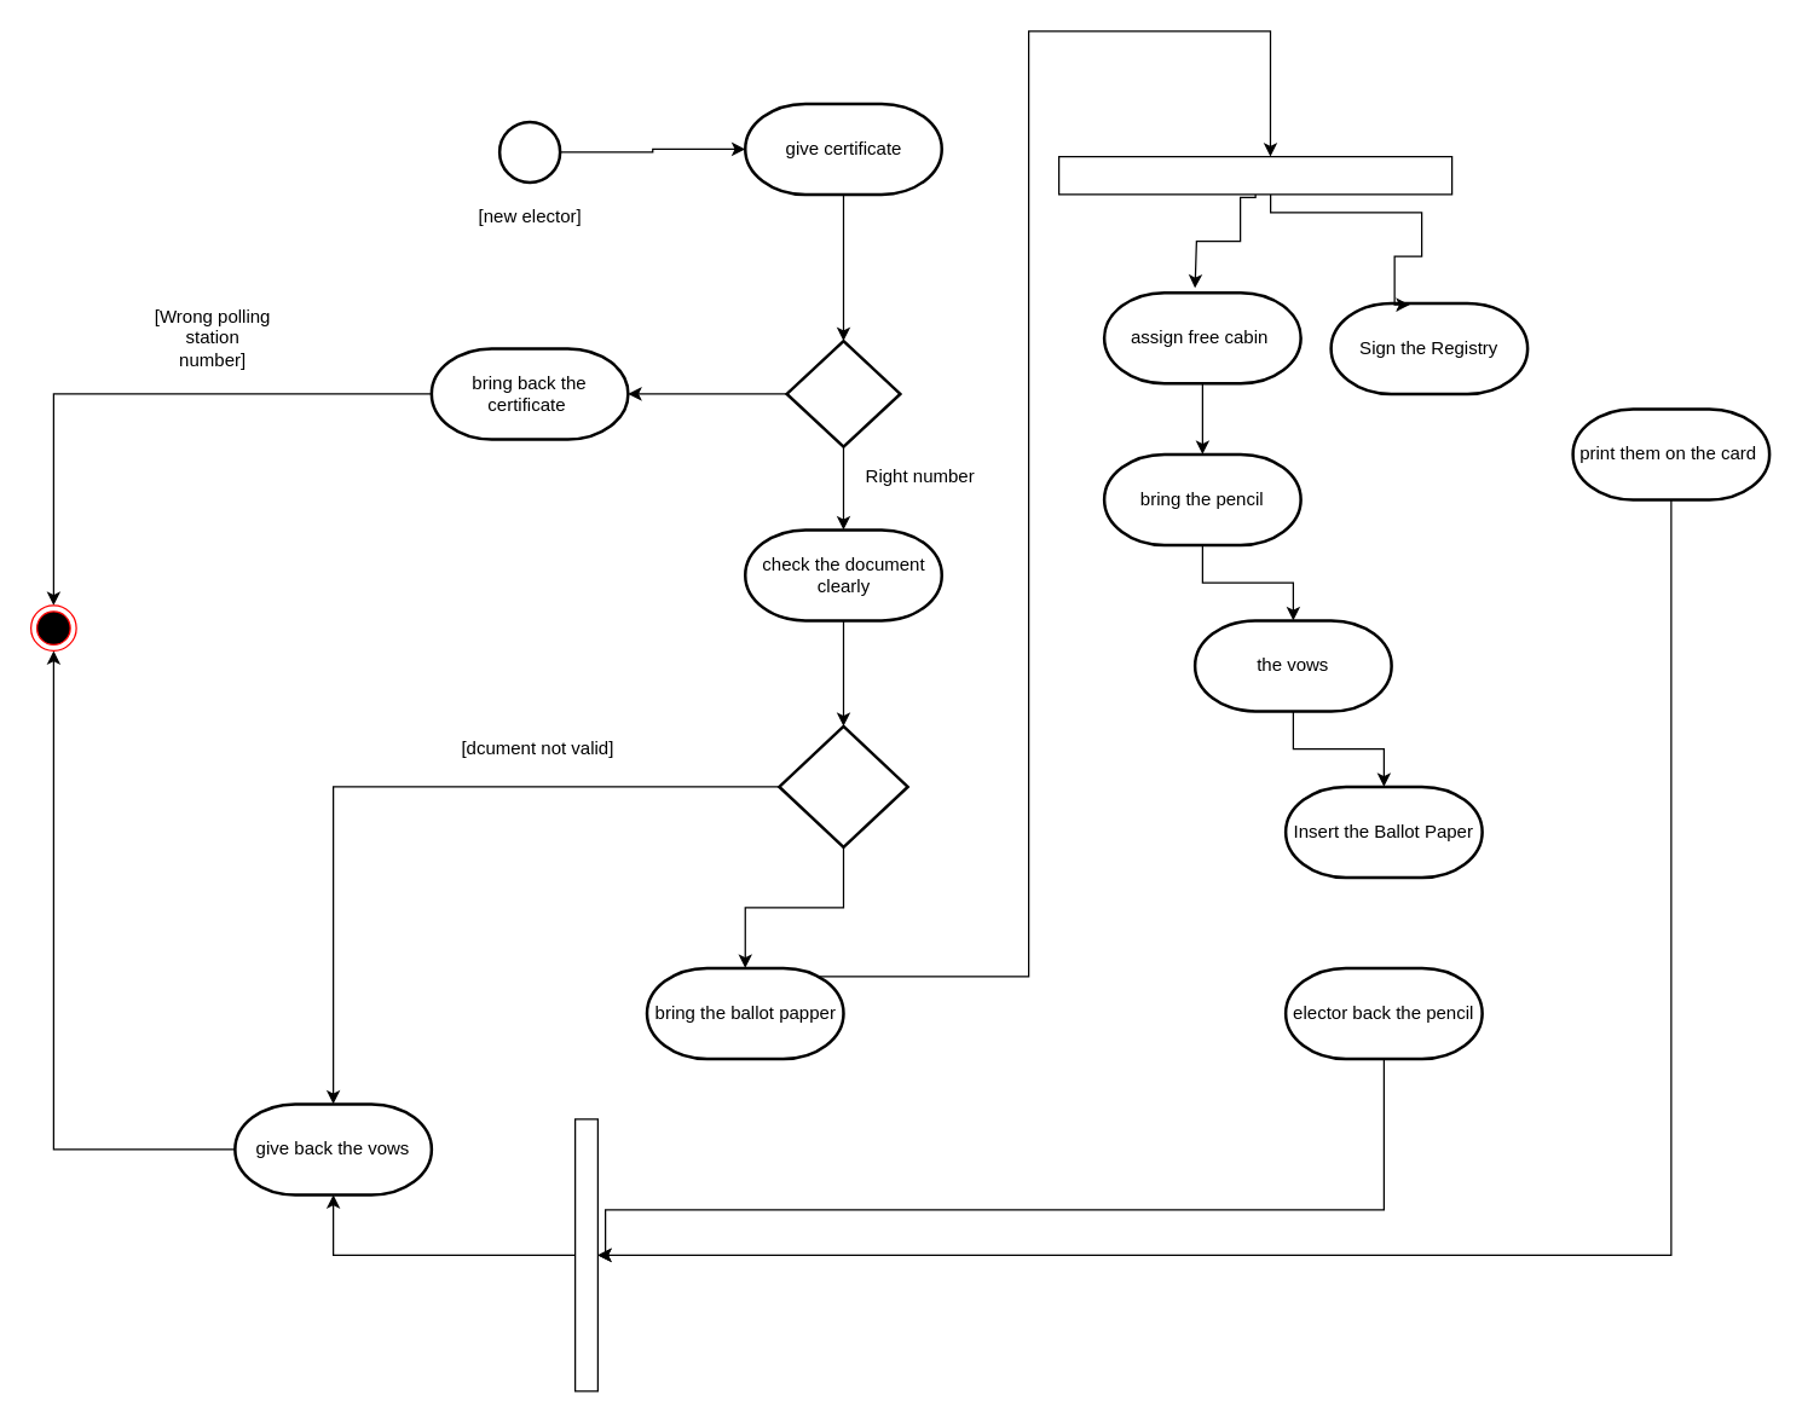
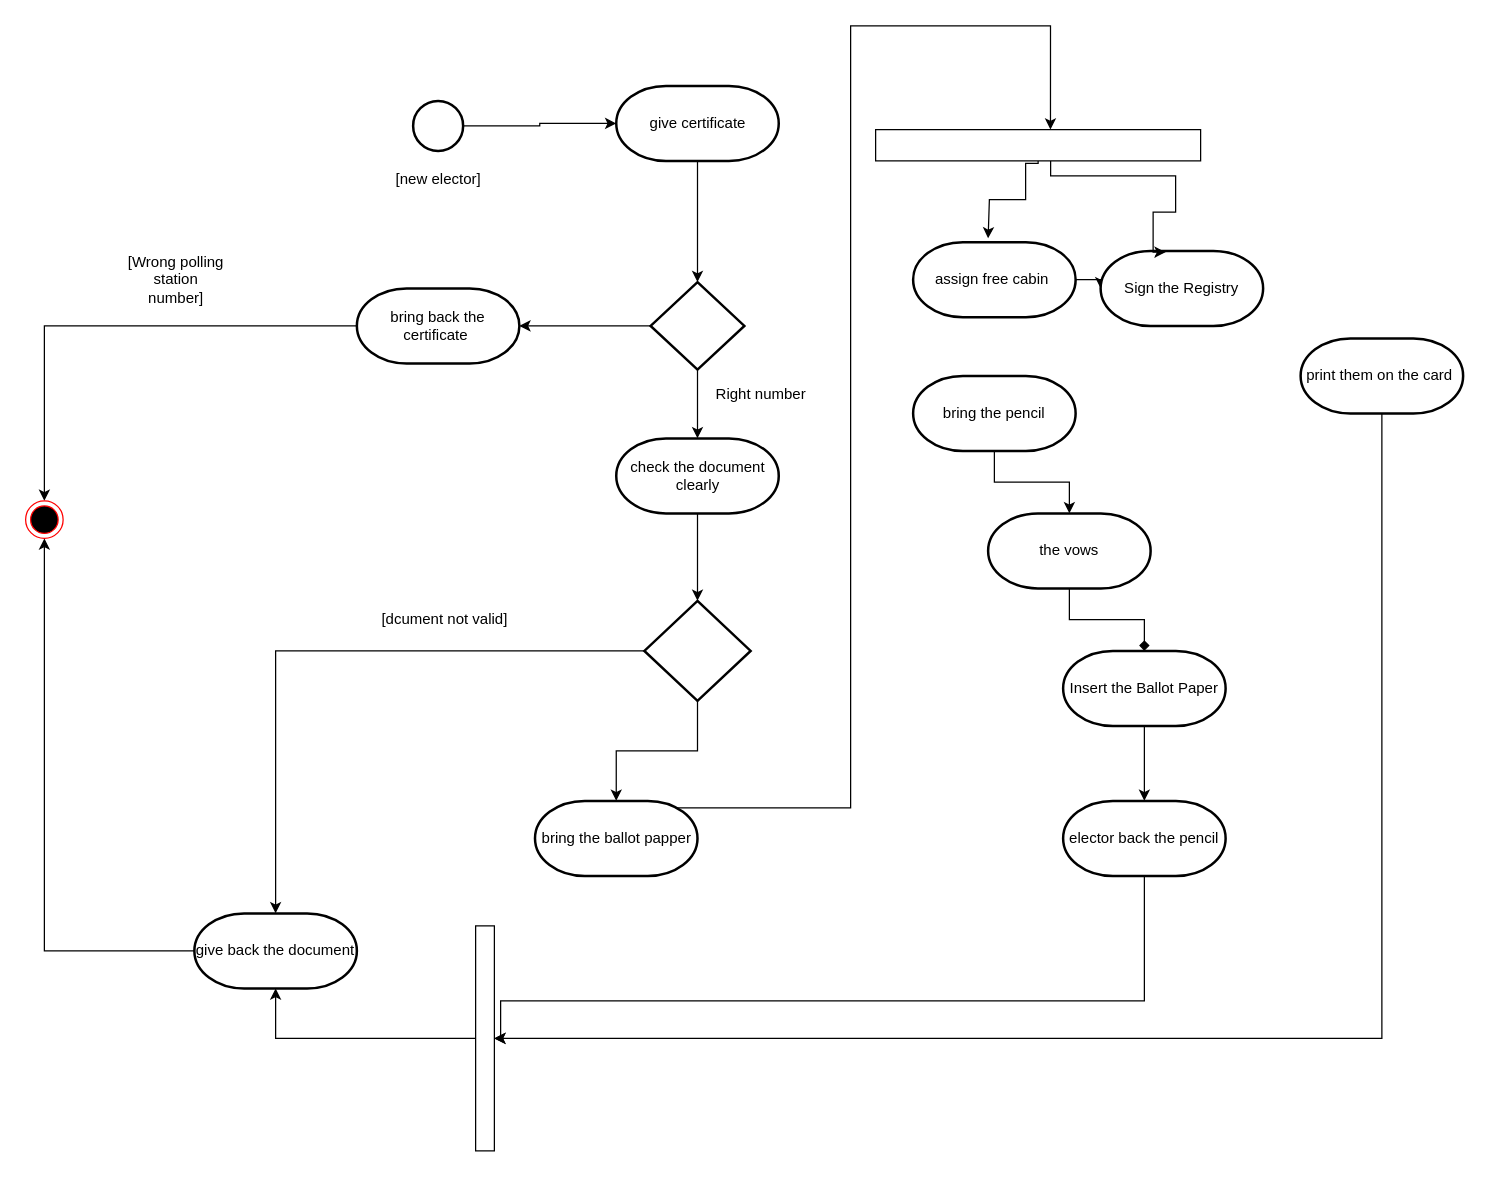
  <mxCell id="0" />
  <mxCell id="1" parent="0" />
  <mxCell id="2" value="" style="strokeWidth=2;html=1;shape=mxgraph.flowchart.start_2;whiteSpace=wrap;" vertex="1" parent="1"><mxGeometry x="330" y="80" width="40" height="40" as="geometry" /></mxCell>
  <mxCell id="3" value="[new elector]" style="text;html=1;align=center;verticalAlign=middle;resizable=0;points=[];autosize=1;strokeColor=none;fillColor=none;" vertex="1" parent="1"><mxGeometry x="305" y="128" width="90" height="30" as="geometry" /></mxCell>
  <mxCell id="4" value="" style="edgeStyle=orthogonalEdgeStyle;rounded=0;orthogonalLoop=1;jettySize=auto;html=1;" edge="1" parent="1" source="5" target="8"><mxGeometry relative="1" as="geometry" /></mxCell>
  <mxCell id="5" value="give certificate" style="strokeWidth=2;html=1;shape=mxgraph.flowchart.terminator;whiteSpace=wrap;" vertex="1" parent="1"><mxGeometry x="492.5" y="68" width="130" height="60" as="geometry" /></mxCell>
  <mxCell id="6" value="" style="edgeStyle=orthogonalEdgeStyle;rounded=0;orthogonalLoop=1;jettySize=auto;html=1;" edge="1" parent="1" source="8" target="10"><mxGeometry relative="1" as="geometry" /></mxCell>
  <mxCell id="7" style="edgeStyle=orthogonalEdgeStyle;rounded=0;orthogonalLoop=1;jettySize=auto;html=1;" edge="1" parent="1" source="8" target="12"><mxGeometry relative="1" as="geometry" /></mxCell>
  <mxCell id="8" value="" style="rhombus;whiteSpace=wrap;html=1;strokeWidth=2;" vertex="1" parent="1"><mxGeometry x="520" y="225" width="75" height="70" as="geometry" /></mxCell>
  <mxCell id="9" value="" style="edgeStyle=orthogonalEdgeStyle;rounded=0;orthogonalLoop=1;jettySize=auto;html=1;" edge="1" parent="1" source="10" target="14"><mxGeometry relative="1" as="geometry" /></mxCell>
  <mxCell id="10" value="check the document clearly" style="strokeWidth=2;html=1;shape=mxgraph.flowchart.terminator;whiteSpace=wrap;" vertex="1" parent="1"><mxGeometry x="492.5" y="350" width="130" height="60" as="geometry" /></mxCell>
  <mxCell id="11" style="edgeStyle=orthogonalEdgeStyle;rounded=0;orthogonalLoop=1;jettySize=auto;html=1;entryX=0.5;entryY=0;entryDx=0;entryDy=0;" edge="1" parent="1" source="12" target="21"><mxGeometry relative="1" as="geometry" /></mxCell>
  <mxCell id="12" value="bring back the certificate&amp;nbsp;" style="strokeWidth=2;html=1;shape=mxgraph.flowchart.terminator;whiteSpace=wrap;" vertex="1" parent="1"><mxGeometry x="285" y="230" width="130" height="60" as="geometry" /></mxCell>
  <mxCell id="13" value="" style="edgeStyle=orthogonalEdgeStyle;rounded=0;orthogonalLoop=1;jettySize=auto;html=1;" edge="1" parent="1" source="14" target="16"><mxGeometry relative="1" as="geometry" /></mxCell>
  <mxCell id="14" value="" style="rhombus;whiteSpace=wrap;html=1;strokeWidth=2;" vertex="1" parent="1"><mxGeometry x="515" y="480" width="85" height="80" as="geometry" /></mxCell>
  <mxCell id="15" style="edgeStyle=orthogonalEdgeStyle;rounded=0;orthogonalLoop=1;jettySize=auto;html=1;entryX=0;entryY=0.462;entryDx=0;entryDy=0;entryPerimeter=0;" edge="1" parent="1" target="27"><mxGeometry relative="1" as="geometry"><mxPoint x="529.995" y="645.55" as="sourcePoint" /><mxPoint x="690" y="20" as="targetPoint" /><Array as="points"><mxPoint x="680" y="646" /><mxPoint x="680" y="20" /><mxPoint x="840" y="20" /></Array></mxGeometry></mxCell>
  <mxCell id="16" value="bring the ballot papper" style="strokeWidth=2;html=1;shape=mxgraph.flowchart.terminator;whiteSpace=wrap;" vertex="1" parent="1"><mxGeometry x="427.5" y="640" width="130" height="60" as="geometry" /></mxCell>
  <mxCell id="17" style="edgeStyle=orthogonalEdgeStyle;rounded=0;orthogonalLoop=1;jettySize=auto;html=1;entryX=0.5;entryY=1;entryDx=0;entryDy=0;" edge="1" parent="1" source="18" target="21"><mxGeometry relative="1" as="geometry" /></mxCell>
- <mxCell id="18" value="give back the vows" style="strokeWidth=2;html=1;shape=mxgraph.flowchart.terminator;whiteSpace=wrap;" vertex="1" parent="1"><mxGeometry x="155" y="730" width="130" height="60" as="geometry" /></mxCell>
+ <mxCell id="18" value="give back the document" style="strokeWidth=2;html=1;shape=mxgraph.flowchart.terminator;whiteSpace=wrap;" vertex="1" parent="1"><mxGeometry x="155" y="730" width="130" height="60" as="geometry" /></mxCell>
  <mxCell id="19" style="edgeStyle=orthogonalEdgeStyle;rounded=0;orthogonalLoop=1;jettySize=auto;html=1;entryX=0.5;entryY=0;entryDx=0;entryDy=0;entryPerimeter=0;" edge="1" parent="1" source="14" target="18"><mxGeometry relative="1" as="geometry" /></mxCell>
  <mxCell id="20" style="edgeStyle=orthogonalEdgeStyle;rounded=0;orthogonalLoop=1;jettySize=auto;html=1;entryX=0;entryY=0.5;entryDx=0;entryDy=0;entryPerimeter=0;" edge="1" parent="1" source="2" target="5"><mxGeometry relative="1" as="geometry" /></mxCell>
  <mxCell id="21" value="" style="ellipse;html=1;shape=endState;fillColor=#000000;strokeColor=#ff0000;" vertex="1" parent="1"><mxGeometry x="20" y="400" width="30" height="30" as="geometry" /></mxCell>
  <mxCell id="22" value="[dcument not valid]" style="text;html=1;align=center;verticalAlign=middle;resizable=0;points=[];autosize=1;strokeColor=none;fillColor=none;" vertex="1" parent="1"><mxGeometry x="295" y="480" width="120" height="30" as="geometry" /></mxCell>
  <mxCell id="23" value="[Wrong polling&lt;br&gt;&amp;nbsp;station&amp;nbsp;&lt;br&gt;number]" style="text;html=1;align=center;verticalAlign=middle;resizable=0;points=[];autosize=1;strokeColor=none;fillColor=none;" vertex="1" parent="1"><mxGeometry x="90" y="193" width="100" height="60" as="geometry" /></mxCell>
  <mxCell id="24" value="" style="html=1;points=[[0,0,0,0,5],[0,1,0,0,-5],[1,0,0,0,5],[1,1,0,0,-5]];perimeter=orthogonalPerimeter;outlineConnect=0;targetShapes=umlLifeline;portConstraint=eastwest;newEdgeStyle={&quot;curved&quot;:0,&quot;rounded&quot;:0};" vertex="1" parent="1"><mxGeometry x="380" y="740" width="15" height="180" as="geometry" /></mxCell>
  <mxCell id="25" style="edgeStyle=orthogonalEdgeStyle;rounded=0;orthogonalLoop=1;jettySize=auto;html=1;curved=0;entryX=0.5;entryY=1;entryDx=0;entryDy=0;entryPerimeter=0;" edge="1" parent="1" source="24" target="18"><mxGeometry relative="1" as="geometry" /></mxCell>
  <mxCell id="26" style="edgeStyle=orthogonalEdgeStyle;rounded=0;orthogonalLoop=1;jettySize=auto;html=1;curved=0;" edge="1" parent="1" source="27"><mxGeometry relative="1" as="geometry"><mxPoint x="790" y="190" as="targetPoint" /><Array as="points"><mxPoint x="830" y="130" /><mxPoint x="820" y="130" /><mxPoint x="820" y="159" /><mxPoint x="791" y="159" /><mxPoint x="791" y="190" /></Array></mxGeometry></mxCell>
  <mxCell id="27" value="" style="html=1;points=[[0,0,0,0,5],[0,1,0,0,-5],[1,0,0,0,5],[1,1,0,0,-5]];perimeter=orthogonalPerimeter;outlineConnect=0;targetShapes=umlLifeline;portConstraint=eastwest;newEdgeStyle={&quot;curved&quot;:0,&quot;rounded&quot;:0};direction=south;" vertex="1" parent="1"><mxGeometry x="700" y="103" width="260" height="25" as="geometry" /></mxCell>
- <mxCell id="28" value="" style="edgeStyle=orthogonalEdgeStyle;rounded=0;orthogonalLoop=1;jettySize=auto;html=1;" edge="1" parent="1" source="29" target="33"><mxGeometry relative="1" as="geometry" /></mxCell>
+ <mxCell id="28" value="" style="edgeStyle=orthogonalEdgeStyle;rounded=0;orthogonalLoop=1;jettySize=auto;html=1;" edge="1" parent="1" source="29" target="30"><mxGeometry relative="1" as="geometry" /></mxCell>
  <mxCell id="29" value="assign free cabin&amp;nbsp;" style="strokeWidth=2;html=1;shape=mxgraph.flowchart.terminator;whiteSpace=wrap;" vertex="1" parent="1"><mxGeometry x="730" y="193" width="130" height="60" as="geometry" /></mxCell>
  <mxCell id="30" value="Sign the Registry" style="strokeWidth=2;html=1;shape=mxgraph.flowchart.terminator;whiteSpace=wrap;" vertex="1" parent="1"><mxGeometry x="880" y="200" width="130" height="60" as="geometry" /></mxCell>
  <mxCell id="31" style="edgeStyle=orthogonalEdgeStyle;rounded=0;orthogonalLoop=1;jettySize=auto;html=1;curved=0;entryX=0.4;entryY=0.017;entryDx=0;entryDy=0;entryPerimeter=0;" edge="1" parent="1" source="27" target="30"><mxGeometry relative="1" as="geometry"><mxPoint x="800" y="200" as="targetPoint" /><mxPoint x="840" y="138" as="sourcePoint" /><Array as="points"><mxPoint x="840" y="140" /><mxPoint x="940" y="140" /><mxPoint x="940" y="169" /><mxPoint x="922" y="169" /></Array></mxGeometry></mxCell>
  <mxCell id="32" value="" style="edgeStyle=orthogonalEdgeStyle;rounded=0;orthogonalLoop=1;jettySize=auto;html=1;" edge="1" parent="1" source="33" target="35"><mxGeometry relative="1" as="geometry" /></mxCell>
  <mxCell id="33" value="bring the pencil" style="strokeWidth=2;html=1;shape=mxgraph.flowchart.terminator;whiteSpace=wrap;" vertex="1" parent="1"><mxGeometry x="730" y="300" width="130" height="60" as="geometry" /></mxCell>
- <mxCell id="34" value="" style="edgeStyle=orthogonalEdgeStyle;rounded=0;orthogonalLoop=1;jettySize=auto;html=1;" edge="1" parent="1" source="35" target="39"><mxGeometry relative="1" as="geometry" /></mxCell>
+ <mxCell id="34" value="" style="edgeStyle=orthogonalEdgeStyle;rounded=0;orthogonalLoop=1;jettySize=auto;html=1;endArrow=diamond;" edge="1" parent="1" source="35" target="39"><mxGeometry relative="1" as="geometry" /></mxCell>
  <mxCell id="35" value="the vows" style="strokeWidth=2;html=1;shape=mxgraph.flowchart.terminator;whiteSpace=wrap;" vertex="1" parent="1"><mxGeometry x="790" y="410" width="130" height="60" as="geometry" /></mxCell>
  <mxCell id="36" value="print them on the card&amp;nbsp;" style="strokeWidth=2;html=1;shape=mxgraph.flowchart.terminator;whiteSpace=wrap;" vertex="1" parent="1"><mxGeometry x="1040" y="270" width="130" height="60" as="geometry" /></mxCell>
  <mxCell id="37" style="edgeStyle=orthogonalEdgeStyle;rounded=0;orthogonalLoop=1;jettySize=auto;html=1;" edge="1" parent="1" source="36" target="24"><mxGeometry relative="1" as="geometry" /></mxCell>
+ <mxCell id="38" value="" style="edgeStyle=orthogonalEdgeStyle;rounded=0;orthogonalLoop=1;jettySize=auto;html=1;" edge="1" parent="1" source="39" target="41"><mxGeometry relative="1" as="geometry" /></mxCell>
  <mxCell id="39" value="Insert the Ballot Paper" style="strokeWidth=2;html=1;shape=mxgraph.flowchart.terminator;whiteSpace=wrap;" vertex="1" parent="1"><mxGeometry x="850" y="520" width="130" height="60" as="geometry" /></mxCell>
  <mxCell id="40" style="edgeStyle=orthogonalEdgeStyle;rounded=0;orthogonalLoop=1;jettySize=auto;html=1;" edge="1" parent="1" source="41" target="24"><mxGeometry relative="1" as="geometry"><Array as="points"><mxPoint x="915" y="800" /><mxPoint x="400" y="800" /><mxPoint x="400" y="830" /></Array></mxGeometry></mxCell>
  <mxCell id="41" value="elector back the pencil" style="strokeWidth=2;html=1;shape=mxgraph.flowchart.terminator;whiteSpace=wrap;" vertex="1" parent="1"><mxGeometry x="850" y="640" width="130" height="60" as="geometry" /></mxCell>
  <mxCell id="42" value="Right number" style="text;html=1;align=center;verticalAlign=middle;resizable=0;points=[];autosize=1;strokeColor=none;fillColor=none;" vertex="1" parent="1"><mxGeometry x="557.5" y="300" width="100" height="30" as="geometry" /></mxCell>
